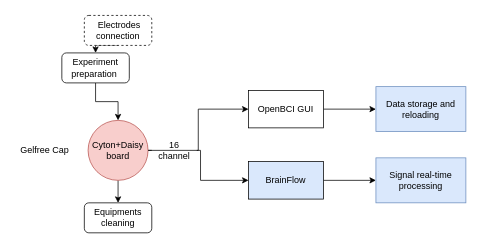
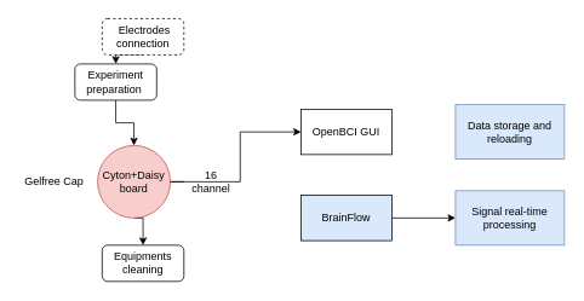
  <mxCell id="0" />
  <mxCell id="1" parent="0" />
  <mxCell id="2" style="edgeStyle=orthogonalEdgeStyle;rounded=0;orthogonalLoop=1;jettySize=auto;html=1;exitX=0.5;exitY=1;exitDx=0;exitDy=0;entryX=0.5;entryY=0;entryDx=0;entryDy=0;" parent="1" source="5" target="11" edge="1"><mxGeometry relative="1" as="geometry" /></mxCell>
  <mxCell id="3" style="edgeStyle=orthogonalEdgeStyle;rounded=0;orthogonalLoop=1;jettySize=auto;html=1;exitX=1;exitY=0.5;exitDx=0;exitDy=0;entryX=0;entryY=0.5;entryDx=0;entryDy=0;" parent="1" source="5" target="13" edge="1"><mxGeometry relative="1" as="geometry"><mxPoint x="257" y="200" as="targetPoint" /><Array as="points"><mxPoint x="264" y="200" /><mxPoint x="264" y="145" /></Array></mxGeometry></mxCell>
- <mxCell id="4" style="edgeStyle=orthogonalEdgeStyle;rounded=0;orthogonalLoop=1;jettySize=auto;html=1;exitX=1;exitY=0.5;exitDx=0;exitDy=0;entryX=0;entryY=0.5;entryDx=0;entryDy=0;startArrow=none;" parent="1" source="16" target="15" edge="1"><mxGeometry relative="1" as="geometry"><Array as="points"><mxPoint x="267" y="200" /><mxPoint x="267" y="240" /></Array></mxGeometry></mxCell>
- <mxCell id="5" value="Cyton+Daisy&lt;br&gt;board" style="ellipse;whiteSpace=wrap;html=1;aspect=fixed;fillColor=#f8cecc;strokeColor=#b85450;" parent="1" vertex="1"><mxGeometry x="117" y="160" width="80" height="80" as="geometry" /></mxCell>
+ <mxCell id="5" value="Cyton+Daisy&lt;br&gt;board" style="ellipse;whiteSpace=wrap;html=1;aspect=fixed;fillColor=#f8cecc;strokeColor=#b85450;" parent="1" vertex="1"><mxGeometry x="107" y="160" width="80" height="80" as="geometry" /></mxCell>
  <mxCell id="6" value="Gelfree Cap" style="text;html=1;strokeColor=none;fillColor=none;align=center;verticalAlign=middle;whiteSpace=wrap;rounded=0;" parent="1" vertex="1"><mxGeometry x="20" y="185" width="79" height="30" as="geometry" /></mxCell>
  <mxCell id="7" style="edgeStyle=orthogonalEdgeStyle;rounded=0;orthogonalLoop=1;jettySize=auto;html=1;exitX=0.5;exitY=1;exitDx=0;exitDy=0;entryX=0.5;entryY=0;entryDx=0;entryDy=0;" parent="1" source="8" target="10" edge="1"><mxGeometry relative="1" as="geometry" /></mxCell>
  <mxCell id="8" value="&amp;nbsp;Electrodes connection" style="rounded=1;whiteSpace=wrap;html=1;dashed=1;" parent="1" vertex="1"><mxGeometry x="112" y="20" width="90" height="40" as="geometry" /></mxCell>
  <mxCell id="9" style="edgeStyle=orthogonalEdgeStyle;rounded=0;orthogonalLoop=1;jettySize=auto;html=1;exitX=0.5;exitY=1;exitDx=0;exitDy=0;entryX=0.5;entryY=0;entryDx=0;entryDy=0;" parent="1" source="10" target="5" edge="1"><mxGeometry relative="1" as="geometry" /></mxCell>
  <mxCell id="10" value="Experiment preparation&amp;nbsp;" style="rounded=1;whiteSpace=wrap;html=1;" parent="1" vertex="1"><mxGeometry x="82" y="70" width="90" height="40" as="geometry" /></mxCell>
  <mxCell id="11" value="Equipments cleaning" style="rounded=1;whiteSpace=wrap;html=1;" parent="1" vertex="1"><mxGeometry x="112" y="270" width="90" height="40" as="geometry" /></mxCell>
- <mxCell id="12" value="" style="edgeStyle=orthogonalEdgeStyle;rounded=0;orthogonalLoop=1;jettySize=auto;html=1;" parent="1" source="13" target="18" edge="1"><mxGeometry relative="1" as="geometry" /></mxCell>
  <mxCell id="13" value="OpenBCI GUI" style="rounded=0;whiteSpace=wrap;html=1;" parent="1" vertex="1"><mxGeometry x="331" y="120" width="100" height="50" as="geometry" /></mxCell>
  <mxCell id="14" style="edgeStyle=orthogonalEdgeStyle;rounded=0;orthogonalLoop=1;jettySize=auto;html=1;exitX=1;exitY=0.5;exitDx=0;exitDy=0;entryX=0;entryY=0.5;entryDx=0;entryDy=0;" parent="1" source="15" target="19" edge="1"><mxGeometry relative="1" as="geometry" /></mxCell>
  <mxCell id="15" value="BrainFlow" style="rounded=0;whiteSpace=wrap;html=1;fillColor=#dae8fc;" parent="1" vertex="1"><mxGeometry x="331" y="215" width="100" height="50" as="geometry" /></mxCell>
  <mxCell id="16" value="16 channel" style="text;html=1;strokeColor=none;fillColor=none;align=center;verticalAlign=middle;whiteSpace=wrap;rounded=0;" parent="1" vertex="1"><mxGeometry x="202" y="185" width="60" height="30" as="geometry" /></mxCell>
  <mxCell id="17" value="" style="edgeStyle=orthogonalEdgeStyle;rounded=0;orthogonalLoop=1;jettySize=auto;html=1;exitX=1;exitY=0.5;exitDx=0;exitDy=0;entryX=0;entryY=0.5;entryDx=0;entryDy=0;endArrow=none;" parent="1" source="5" target="16" edge="1"><mxGeometry relative="1" as="geometry"><mxPoint x="197" y="200" as="sourcePoint" /><mxPoint x="331" y="240" as="targetPoint" /></mxGeometry></mxCell>
  <mxCell id="18" value="Data storage and reloading" style="whiteSpace=wrap;html=1;rounded=0;fillColor=#dae8fc;strokeColor=#6c8ebf;" parent="1" vertex="1"><mxGeometry x="501" y="115" width="120" height="60" as="geometry" /></mxCell>
  <mxCell id="19" value="Signal real-time processing" style="whiteSpace=wrap;html=1;rounded=0;fillColor=#dae8fc;strokeColor=#6c8ebf;" parent="1" vertex="1"><mxGeometry x="501" y="210" width="120" height="60" as="geometry" /></mxCell>
